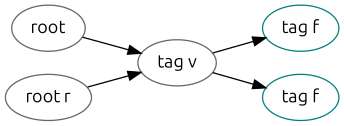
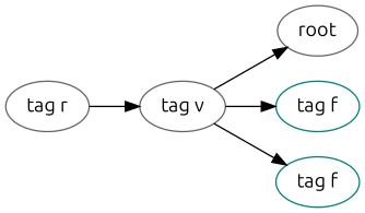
  digraph {
    fontname=Ubuntu
    rankdir=LR
    node [color=gray40 fontname=Ubuntu]
    edge [arrowhead=normal fontname=Ubuntu style=solid]
    n1 [label=root]
    n2 [label="tag v"]
    n3 [color=teal label="tag f"]
    n4 [color=teal label="tag f"]
-   n5 [label="root r"]
-   n1 -> n2
+   n5 [label="tag r"]
+   n2 -> n1
    n2 -> n3
    n2 -> n4
    n5 -> n2
  }
